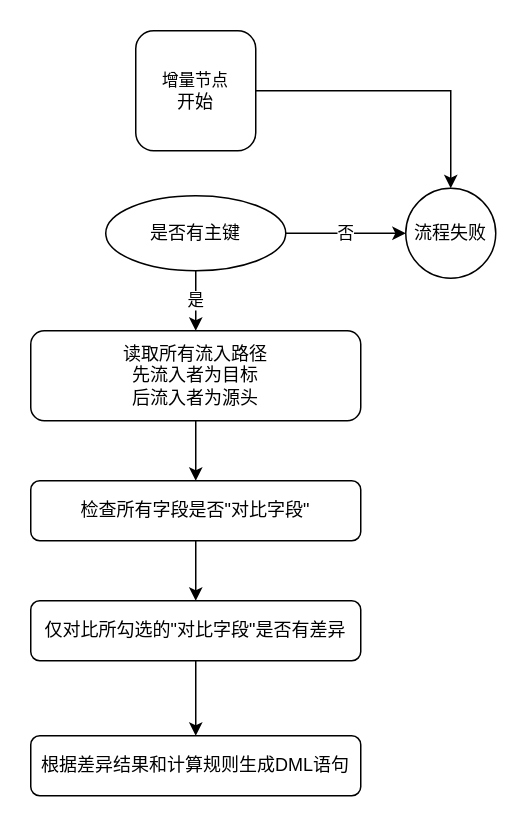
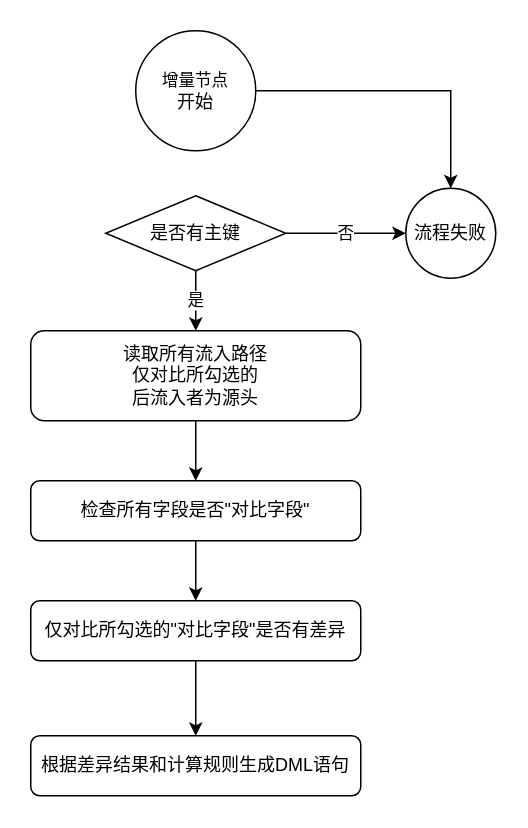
  <mxCell id="0" />
  <mxCell id="1" parent="0" />
  <mxCell id="2" value="" style="edgeStyle=orthogonalEdgeStyle;rounded=0;orthogonalLoop=1;jettySize=auto;html=1;" edge="1" parent="1" source="3" target="11"><mxGeometry relative="1" as="geometry"><mxPoint x="130" y="120" as="targetPoint" /></mxGeometry></mxCell>
- <mxCell id="3" value="&lt;span style=&quot;font-size: 11px; background-color: rgb(255, 255, 255);&quot;&gt;增量节点&lt;/span&gt;&lt;br&gt;开始" style="whiteSpace=wrap;html=1;fontFamily=Helvetica;fontSize=12;fontColor=default;align=center;strokeColor=default;fillColor=default;rounded=1;" vertex="1" parent="1"><mxGeometry x="90" y="20" width="80" height="80" as="geometry" /></mxCell>
+ <mxCell id="3" value="&lt;span style=&quot;font-size: 11px; background-color: rgb(255, 255, 255);&quot;&gt;增量节点&lt;/span&gt;&lt;br&gt;开始" style="ellipse;whiteSpace=wrap;html=1;fontFamily=Helvetica;fontSize=12;fontColor=default;align=center;strokeColor=default;fillColor=default;" vertex="1" parent="1"><mxGeometry x="90" y="20" width="80" height="80" as="geometry" /></mxCell>
  <mxCell id="4" value="" style="edgeStyle=orthogonalEdgeStyle;rounded=0;orthogonalLoop=1;jettySize=auto;html=1;" edge="1" parent="1" source="5" target="7"><mxGeometry relative="1" as="geometry" /></mxCell>
- <mxCell id="5" value="读取所有流入路径&lt;br&gt;先流入者为目标&lt;br&gt;后流入者为源头" style="rounded=1;whiteSpace=wrap;html=1;" vertex="1" parent="1"><mxGeometry x="20" y="220" width="220" height="60" as="geometry" /></mxCell>
+ <mxCell id="5" value="读取所有流入路径&lt;br&gt;仅对比所勾选的&lt;br&gt;后流入者为源头" style="rounded=1;whiteSpace=wrap;html=1;" vertex="1" parent="1"><mxGeometry x="20" y="220" width="220" height="60" as="geometry" /></mxCell>
  <mxCell id="6" value="" style="edgeStyle=orthogonalEdgeStyle;rounded=0;orthogonalLoop=1;jettySize=auto;html=1;" edge="1" parent="1" source="7" target="13"><mxGeometry relative="1" as="geometry" /></mxCell>
  <mxCell id="7" value="检查所有字段是否&quot;对比字段&quot;" style="whiteSpace=wrap;html=1;rounded=1;" vertex="1" parent="1"><mxGeometry x="20" y="320" width="220" height="40" as="geometry" /></mxCell>
  <mxCell id="8" value="否" style="edgeStyle=orthogonalEdgeStyle;rounded=0;orthogonalLoop=1;jettySize=auto;html=1;" edge="1" parent="1" source="10" target="11"><mxGeometry relative="1" as="geometry" /></mxCell>
  <mxCell id="9" value="是" style="edgeStyle=orthogonalEdgeStyle;rounded=0;orthogonalLoop=1;jettySize=auto;html=1;exitX=0.5;exitY=1;exitDx=0;exitDy=0;entryX=0.5;entryY=0;entryDx=0;entryDy=0;" edge="1" parent="1" source="10" target="5"><mxGeometry relative="1" as="geometry" /></mxCell>
- <mxCell id="10" value="是否有主键" style="ellipse;whiteSpace=wrap;html=1;" vertex="1" parent="1"><mxGeometry x="70" y="130" width="120" height="50" as="geometry" /></mxCell>
+ <mxCell id="10" value="是否有主键" style="rhombus;whiteSpace=wrap;html=1;" vertex="1" parent="1"><mxGeometry x="70" y="130" width="120" height="50" as="geometry" /></mxCell>
  <mxCell id="11" value="流程失败" style="ellipse;whiteSpace=wrap;html=1;" vertex="1" parent="1"><mxGeometry x="270" y="125" width="60" height="60" as="geometry" /></mxCell>
  <mxCell id="12" value="" style="edgeStyle=orthogonalEdgeStyle;rounded=0;orthogonalLoop=1;jettySize=auto;html=1;" edge="1" parent="1" source="13" target="14"><mxGeometry relative="1" as="geometry" /></mxCell>
  <mxCell id="13" value="仅对比所勾选的&quot;对比字段&quot;是否有差异" style="whiteSpace=wrap;html=1;rounded=1;" vertex="1" parent="1"><mxGeometry x="20" y="400" width="220" height="40" as="geometry" /></mxCell>
  <mxCell id="14" value="根据差异结果和计算规则生成DML语句" style="whiteSpace=wrap;html=1;rounded=1;" vertex="1" parent="1"><mxGeometry x="20" y="490" width="220" height="40" as="geometry" /></mxCell>
